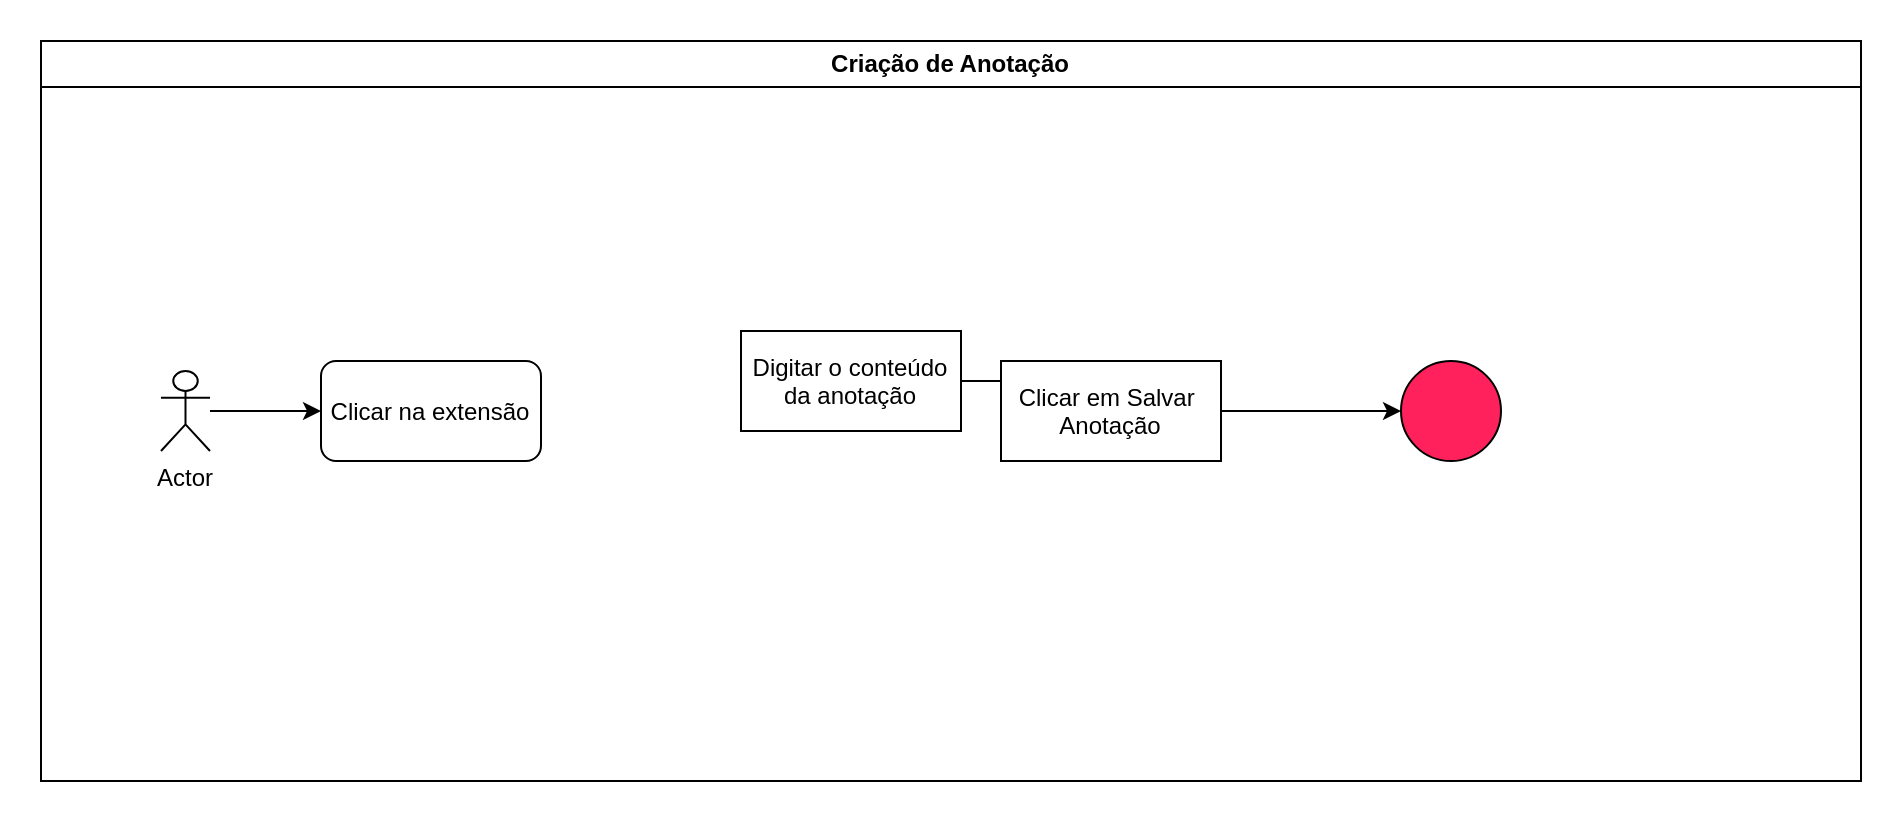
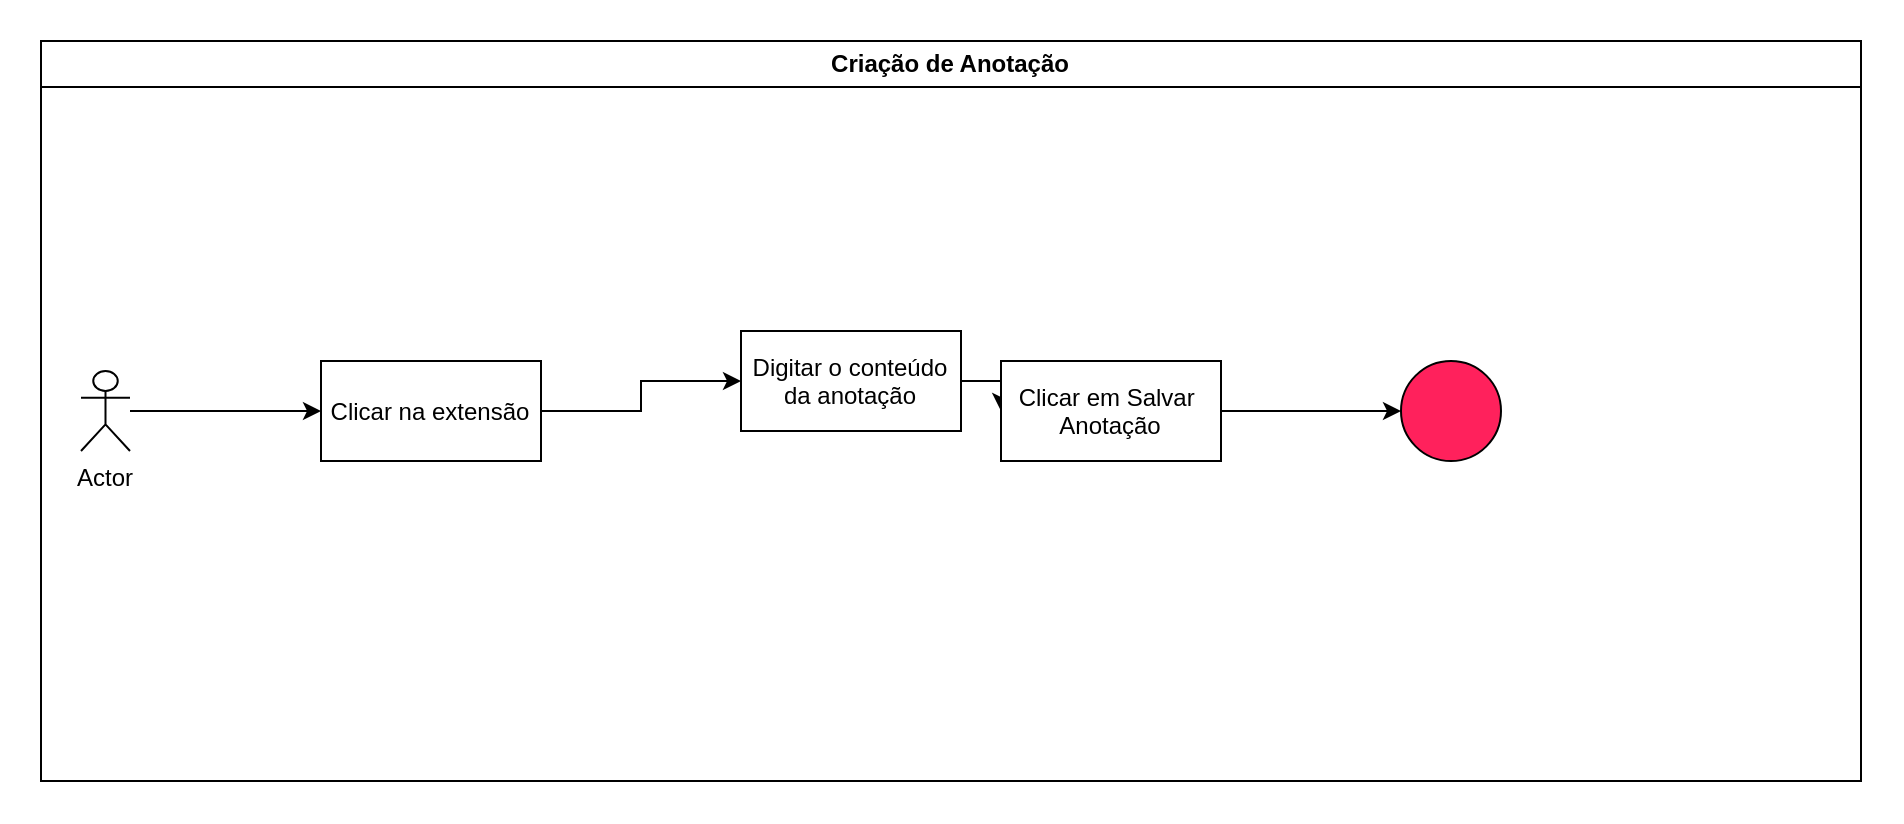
  <mxCell id="0" />
  <mxCell id="1" parent="0" />
  <mxCell id="2" value="Criação de Anotação" style="swimlane;whiteSpace=wrap" vertex="1" parent="1"><mxGeometry x="20" width="910" height="370" as="geometry" y="20" /></mxCell>
- <mxCell id="4" value="Clicar na extensão" style="rounded=1;" vertex="1" parent="2"><mxGeometry x="140" y="160" width="110" height="50" as="geometry" /></mxCell>
- <mxCell id="5" style="edgeStyle=orthogonalEdgeStyle;rounded=0;orthogonalLoop=1;jettySize=auto;html=1;entryX=0;entryY=0.5;entryDx=0;entryDy=0;endArrow=none;" edge="1" parent="2" source="6" target="10"><mxGeometry relative="1" as="geometry" /></mxCell>
+ <mxCell id="3" style="edgeStyle=orthogonalEdgeStyle;rounded=0;orthogonalLoop=1;jettySize=auto;html=1;entryX=0;entryY=0.5;entryDx=0;entryDy=0;" edge="1" parent="2" source="4" target="6"><mxGeometry relative="1" as="geometry" /></mxCell>
+ <mxCell id="4" value="Clicar na extensão" style="" vertex="1" parent="2"><mxGeometry x="140" y="160" width="110" height="50" as="geometry" /></mxCell>
+ <mxCell id="5" style="edgeStyle=orthogonalEdgeStyle;rounded=0;orthogonalLoop=1;jettySize=auto;html=1;entryX=0;entryY=0.5;entryDx=0;entryDy=0;" edge="1" parent="2" source="6" target="10"><mxGeometry relative="1" as="geometry" /></mxCell>
  <mxCell id="6" value="Digitar o conteúdo&#10;da anotação" style="" vertex="1" parent="2"><mxGeometry x="350" y="145" width="110" height="50" as="geometry" /></mxCell>
  <mxCell id="7" value="" style="edgeStyle=orthogonalEdgeStyle;rounded=0;orthogonalLoop=1;jettySize=auto;html=1;" edge="1" parent="2" source="8" target="4"><mxGeometry relative="1" as="geometry" /></mxCell>
- <mxCell id="8" value="Actor" style="shape=umlActor;verticalLabelPosition=bottom;verticalAlign=top;html=1;outlineConnect=0;" vertex="1" parent="2"><mxGeometry x="60" y="165" width="24.5" height="40" as="geometry" /></mxCell>
+ <mxCell id="8" value="Actor" style="shape=umlActor;verticalLabelPosition=bottom;verticalAlign=top;html=1;outlineConnect=0;" vertex="1" parent="2"><mxGeometry x="20" y="165" width="24.5" height="40" as="geometry" /></mxCell>
  <mxCell id="9" style="edgeStyle=orthogonalEdgeStyle;rounded=0;orthogonalLoop=1;jettySize=auto;html=1;exitX=1;exitY=0.5;exitDx=0;exitDy=0;entryX=0;entryY=0.5;entryDx=0;entryDy=0;" edge="1" parent="2" source="10" target="11"><mxGeometry relative="1" as="geometry"><mxPoint x="690" y="275" as="targetPoint" /></mxGeometry></mxCell>
  <mxCell id="10" value="Clicar em Salvar &#10;Anotação" style="" vertex="1" parent="2"><mxGeometry x="480" y="160" width="110" height="50" as="geometry" /></mxCell>
  <mxCell id="11" value="" style="ellipse;whiteSpace=wrap;html=1;aspect=fixed;fillColor=#FF215C;" vertex="1" parent="2"><mxGeometry x="680" y="160" width="50" height="50" as="geometry" /></mxCell>
